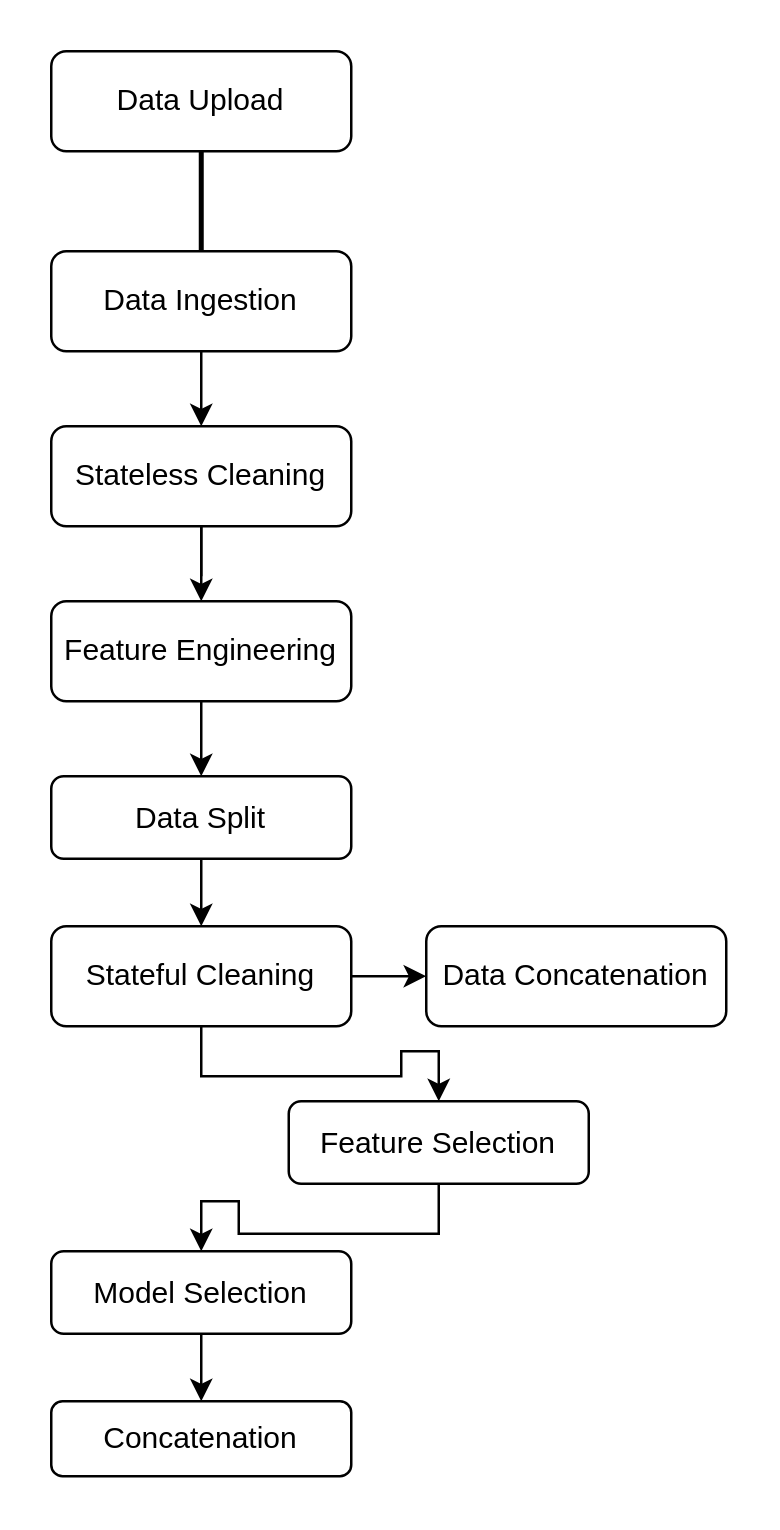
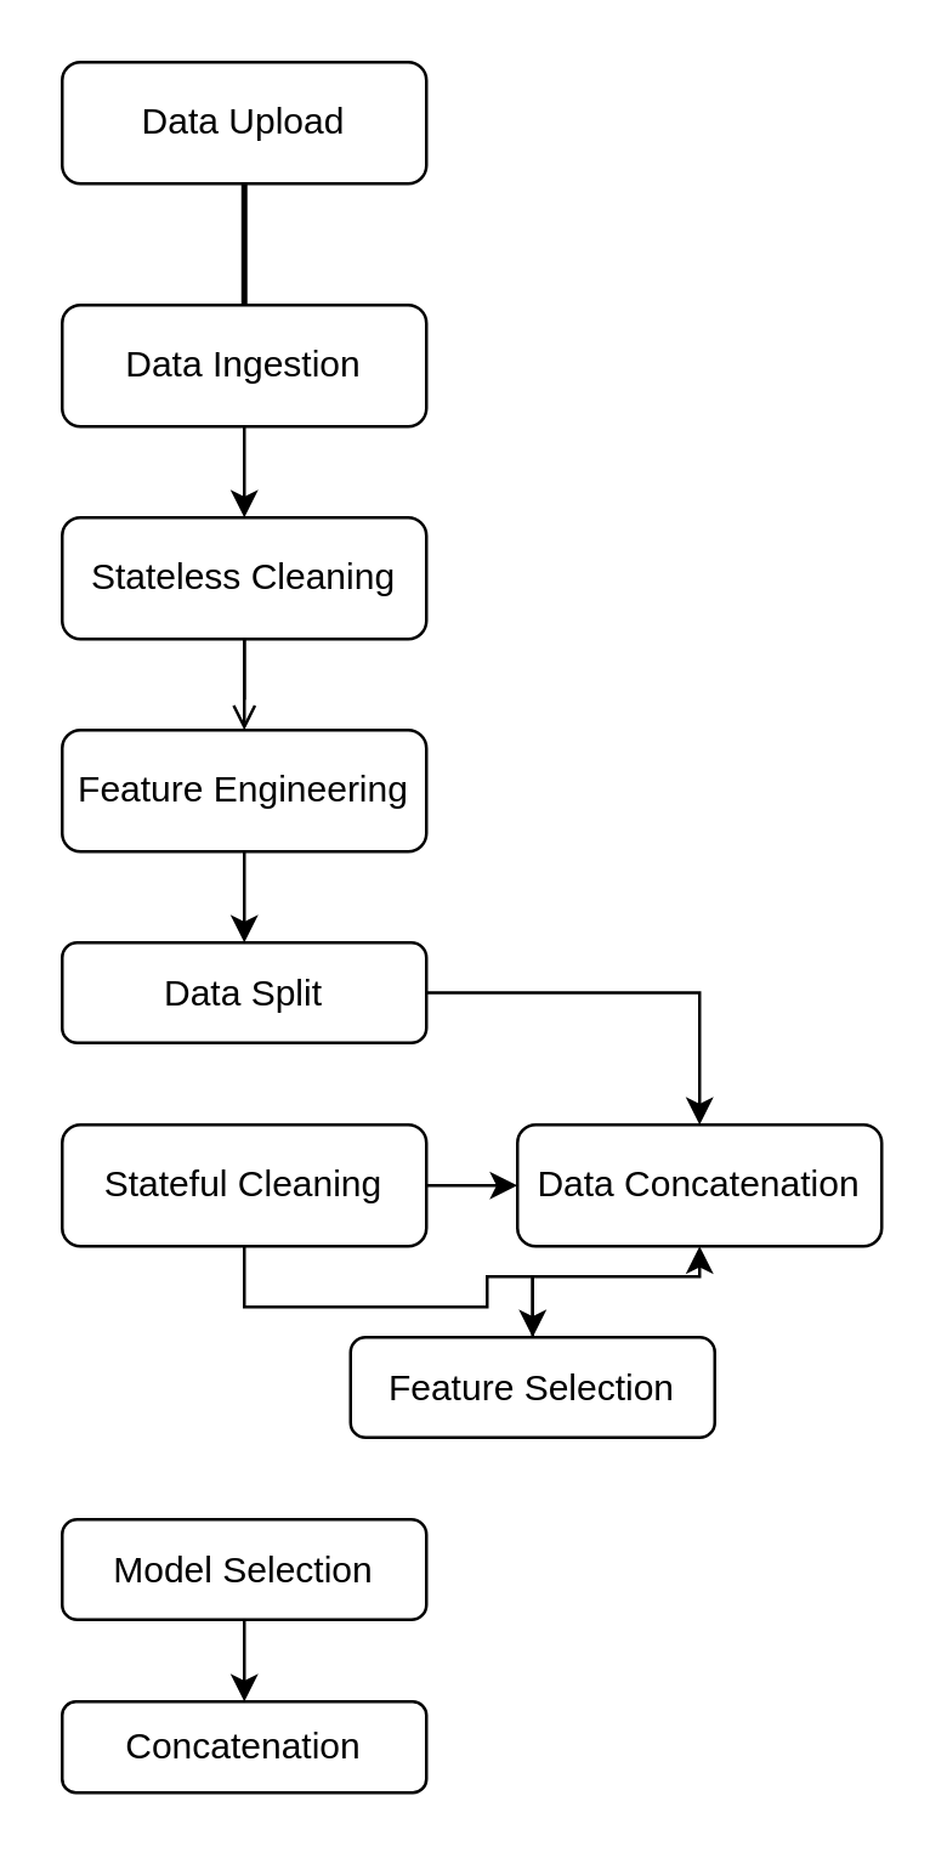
  <mxCell id="0" />
  <mxCell id="1" parent="0" />
  <mxCell id="2" value="" style="edgeStyle=orthogonalEdgeStyle;rounded=0;orthogonalLoop=1;jettySize=auto;html=1;" edge="1" parent="1" source="6"><mxGeometry relative="1" as="geometry"><mxPoint x="80" y="190" as="targetPoint" /></mxGeometry></mxCell>
  <mxCell id="3" value="Data Ingestion" style="rounded=1;whiteSpace=wrap;html=1;fontSize=12;glass=0;strokeWidth=1;shadow=0;" parent="1" vertex="1"><mxGeometry x="20" y="100" width="120" height="40" as="geometry" /></mxCell>
  <mxCell id="4" value="" style="edgeStyle=orthogonalEdgeStyle;rounded=0;orthogonalLoop=1;jettySize=auto;html=1;" edge="1" parent="1" source="3" target="6"><mxGeometry relative="1" as="geometry"><mxPoint x="80" y="140" as="sourcePoint" /><mxPoint x="80" y="190" as="targetPoint" /></mxGeometry></mxCell>
- <mxCell id="5" value="" style="edgeStyle=orthogonalEdgeStyle;rounded=0;orthogonalLoop=1;jettySize=auto;html=1;" edge="1" parent="1" source="6" target="8"><mxGeometry relative="1" as="geometry" /></mxCell>
+ <mxCell id="5" value="" style="edgeStyle=orthogonalEdgeStyle;rounded=0;orthogonalLoop=1;jettySize=auto;html=1;endArrow=open;" edge="1" parent="1" source="6" target="8"><mxGeometry relative="1" as="geometry" /></mxCell>
  <mxCell id="6" value="Stateless Cleaning" style="rounded=1;whiteSpace=wrap;html=1;fontSize=12;glass=0;strokeWidth=1;shadow=0;" parent="1" vertex="1"><mxGeometry x="20" y="170" width="120" height="40" as="geometry" /></mxCell>
  <mxCell id="7" value="" style="edgeStyle=orthogonalEdgeStyle;rounded=0;orthogonalLoop=1;jettySize=auto;html=1;" edge="1" parent="1" source="8" target="10"><mxGeometry relative="1" as="geometry" /></mxCell>
  <mxCell id="8" value="Feature Engineering" style="rounded=1;whiteSpace=wrap;html=1;" vertex="1" parent="1"><mxGeometry x="20" y="240" width="120" height="40" as="geometry" /></mxCell>
- <mxCell id="9" value="" style="edgeStyle=orthogonalEdgeStyle;rounded=0;orthogonalLoop=1;jettySize=auto;html=1;" edge="1" parent="1" source="10" target="13"><mxGeometry relative="1" as="geometry" /></mxCell>
+ <mxCell id="9" value="" style="edgeStyle=orthogonalEdgeStyle;rounded=0;orthogonalLoop=1;jettySize=auto;html=1;" edge="1" parent="1" source="10" target="18"><mxGeometry relative="1" as="geometry" /></mxCell>
  <mxCell id="10" value="Data Split" style="rounded=1;whiteSpace=wrap;html=1;" vertex="1" parent="1"><mxGeometry x="20" y="310" width="120" height="33" as="geometry" /></mxCell>
  <mxCell id="11" value="" style="edgeStyle=orthogonalEdgeStyle;rounded=0;orthogonalLoop=1;jettySize=auto;html=1;" edge="1" parent="1" source="13" target="15"><mxGeometry relative="1" as="geometry" /></mxCell>
  <mxCell id="12" value="" style="edgeStyle=orthogonalEdgeStyle;rounded=0;orthogonalLoop=1;jettySize=auto;html=1;" edge="1" parent="1" source="13" target="18"><mxGeometry relative="1" as="geometry" /></mxCell>
  <mxCell id="13" value="Stateful Cleaning" style="rounded=1;whiteSpace=wrap;html=1;" vertex="1" parent="1"><mxGeometry x="20" y="370" width="120" height="40" as="geometry" /></mxCell>
- <mxCell id="14" value="" style="edgeStyle=orthogonalEdgeStyle;rounded=0;orthogonalLoop=1;jettySize=auto;html=1;" edge="1" parent="1" source="15" target="17"><mxGeometry relative="1" as="geometry" /></mxCell>
+ <mxCell id="14" value="" style="edgeStyle=orthogonalEdgeStyle;rounded=0;orthogonalLoop=1;jettySize=auto;html=1;" edge="1" parent="1" source="15" target="18"><mxGeometry relative="1" as="geometry" /></mxCell>
  <mxCell id="15" value="Feature Selection" style="rounded=1;whiteSpace=wrap;html=1;" vertex="1" parent="1"><mxGeometry x="115" y="440" width="120" height="33" as="geometry" /></mxCell>
  <mxCell id="16" value="" style="edgeStyle=orthogonalEdgeStyle;rounded=0;orthogonalLoop=1;jettySize=auto;html=1;" edge="1" parent="1" source="17" target="19"><mxGeometry relative="1" as="geometry" /></mxCell>
  <mxCell id="17" value="Model Selection" style="rounded=1;whiteSpace=wrap;html=1;" vertex="1" parent="1"><mxGeometry x="20" y="500" width="120" height="33" as="geometry" /></mxCell>
  <mxCell id="18" value="Data Concatenation" style="rounded=1;whiteSpace=wrap;html=1;" vertex="1" parent="1"><mxGeometry x="170" y="370" width="120" height="40" as="geometry" /></mxCell>
  <mxCell id="19" value="Concatenation" style="rounded=1;whiteSpace=wrap;html=1;" vertex="1" parent="1"><mxGeometry x="20" y="560" width="120" height="30" as="geometry" /></mxCell>
  <mxCell id="20" value="Data Upload" style="rounded=1;whiteSpace=wrap;html=1;" vertex="1" parent="1"><mxGeometry x="20" width="120" height="40" as="geometry" y="20" /></mxCell>
  <mxCell id="21" value="" style="endArrow=none;dashed=0;html=1;dashPattern=1 3;strokeWidth=2;rounded=0;entryX=0.5;entryY=1;entryDx=0;entryDy=0;exitX=0.5;exitY=0;exitDx=0;exitDy=0;" edge="1" parent="1" source="3" target="20"><mxGeometry width="50" height="50" relative="1" as="geometry"><mxPoint x="240" y="190" as="sourcePoint" /><mxPoint x="290" y="140" as="targetPoint" /></mxGeometry></mxCell>
